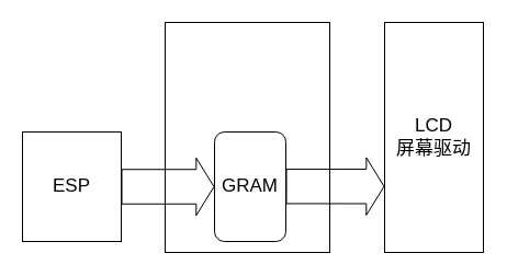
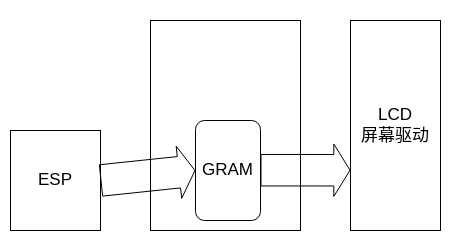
  <mxCell id="0" />
  <mxCell id="1" parent="0" />
  <mxCell id="2" value="" style="group;fontColor=#000000;" vertex="1" connectable="0" parent="1"><mxGeometry x="150" y="20" width="150" height="210" as="geometry" /></mxCell>
  <mxCell id="3" value="" style="whiteSpace=wrap;html=1;fillColor=#FFFFFF;fontColor=#000000;strokeColor=#000000;fontSize=17;labelPosition=center;verticalLabelPosition=middle;align=center;verticalAlign=middle;" vertex="1" parent="2"><mxGeometry width="150" height="210" as="geometry" /></mxCell>
  <mxCell id="4" value="GRAM" style="rounded=1;whiteSpace=wrap;html=1;fontSize=17;strokeColor=#000000;fillColor=#FFFFFF;arcSize=14;fontColor=#000000;" vertex="1" parent="2"><mxGeometry x="45" y="100" width="65" height="100" as="geometry" /></mxCell>
- <mxCell id="5" value="ESP" style="whiteSpace=wrap;html=1;fillColor=#FFFFFF;fontColor=#000000;strokeColor=#000000;fontSize=17;" vertex="1" parent="1"><mxGeometry x="20" y="120" width="90" height="100" as="geometry" /></mxCell>
+ <mxCell id="5" value="ESP" style="whiteSpace=wrap;html=1;fillColor=#FFFFFF;fontColor=#000000;strokeColor=#000000;fontSize=17;" vertex="1" parent="1"><mxGeometry x="10" y="130" width="90" height="100" as="geometry" /></mxCell>
  <mxCell id="6" value="LCD &lt;br&gt;屏幕驱动" style="whiteSpace=wrap;html=1;fillColor=#FFFFFF;fontColor=#000000;strokeColor=#000000;fontSize=17;" vertex="1" parent="1"><mxGeometry x="350" y="20" width="90" height="210" as="geometry" /></mxCell>
  <mxCell id="7" value="" style="shape=flexArrow;endArrow=classic;html=1;fontSize=17;fontColor=#000000;exitX=1;exitY=0.5;exitDx=0;exitDy=0;entryX=0;entryY=0.5;entryDx=0;entryDy=0;strokeColor=#000000;width=31.515;endSize=5.061;" edge="1" parent="1" source="5" target="4"><mxGeometry width="50" height="50" relative="1" as="geometry"><mxPoint x="210" y="190" as="sourcePoint" /><mxPoint x="260" y="140" as="targetPoint" /></mxGeometry></mxCell>
  <mxCell id="8" value="" style="shape=flexArrow;endArrow=classic;html=1;fontSize=17;fontColor=#000000;exitX=1;exitY=0.5;exitDx=0;exitDy=0;entryX=0;entryY=0.713;entryDx=0;entryDy=0;strokeColor=#000000;width=31.515;endSize=5.061;entryPerimeter=0;" edge="1" parent="1" target="6"><mxGeometry width="50" height="50" relative="1" as="geometry"><mxPoint x="260" y="169.7" as="sourcePoint" /><mxPoint x="345" y="169.7" as="targetPoint" /></mxGeometry></mxCell>
